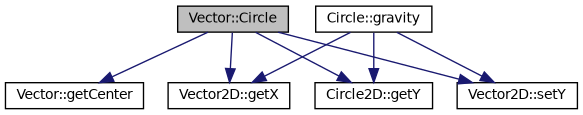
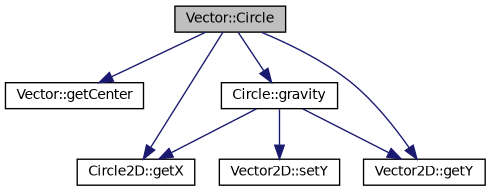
  digraph {
    fontname="DejaVu Sans"
    rankdir=TB
    node [color=black fillcolor=white fontname="DejaVu Sans" fontsize=10 shape=record style=filled]
    edge [color=midnightblue fontname="DejaVu Sans" fontsize=10 labelfontname=Helvetica labelfontsize=10 style=solid]
    n1 [fillcolor=grey75 fontcolor=black height=0.2 label="Vector::Circle" width=0.4]
    n2 [height=0.2 label="Vector::getCenter" width=0.4]
-   n3 [height=0.2 label="Vector2D::getX" width=0.4]
-   n4 [height=0.2 label="Circle2D::getY" width=0.4]
+   n3 [height=0.2 label="Circle2D::getX" width=0.4]
+   n4 [height=0.2 label="Vector2D::getY" width=0.4]
    n5 [height=0.2 label="Circle::gravity" width=0.4]
    n6 [height=0.2 label="Vector2D::setY" width=0.4]
    n1 -> n2
    n1 -> n3
    n1 -> n4
-   n1 -> n6
+   n1 -> n5
    n5 -> n3
    n5 -> n4
    n5 -> n6
  }
